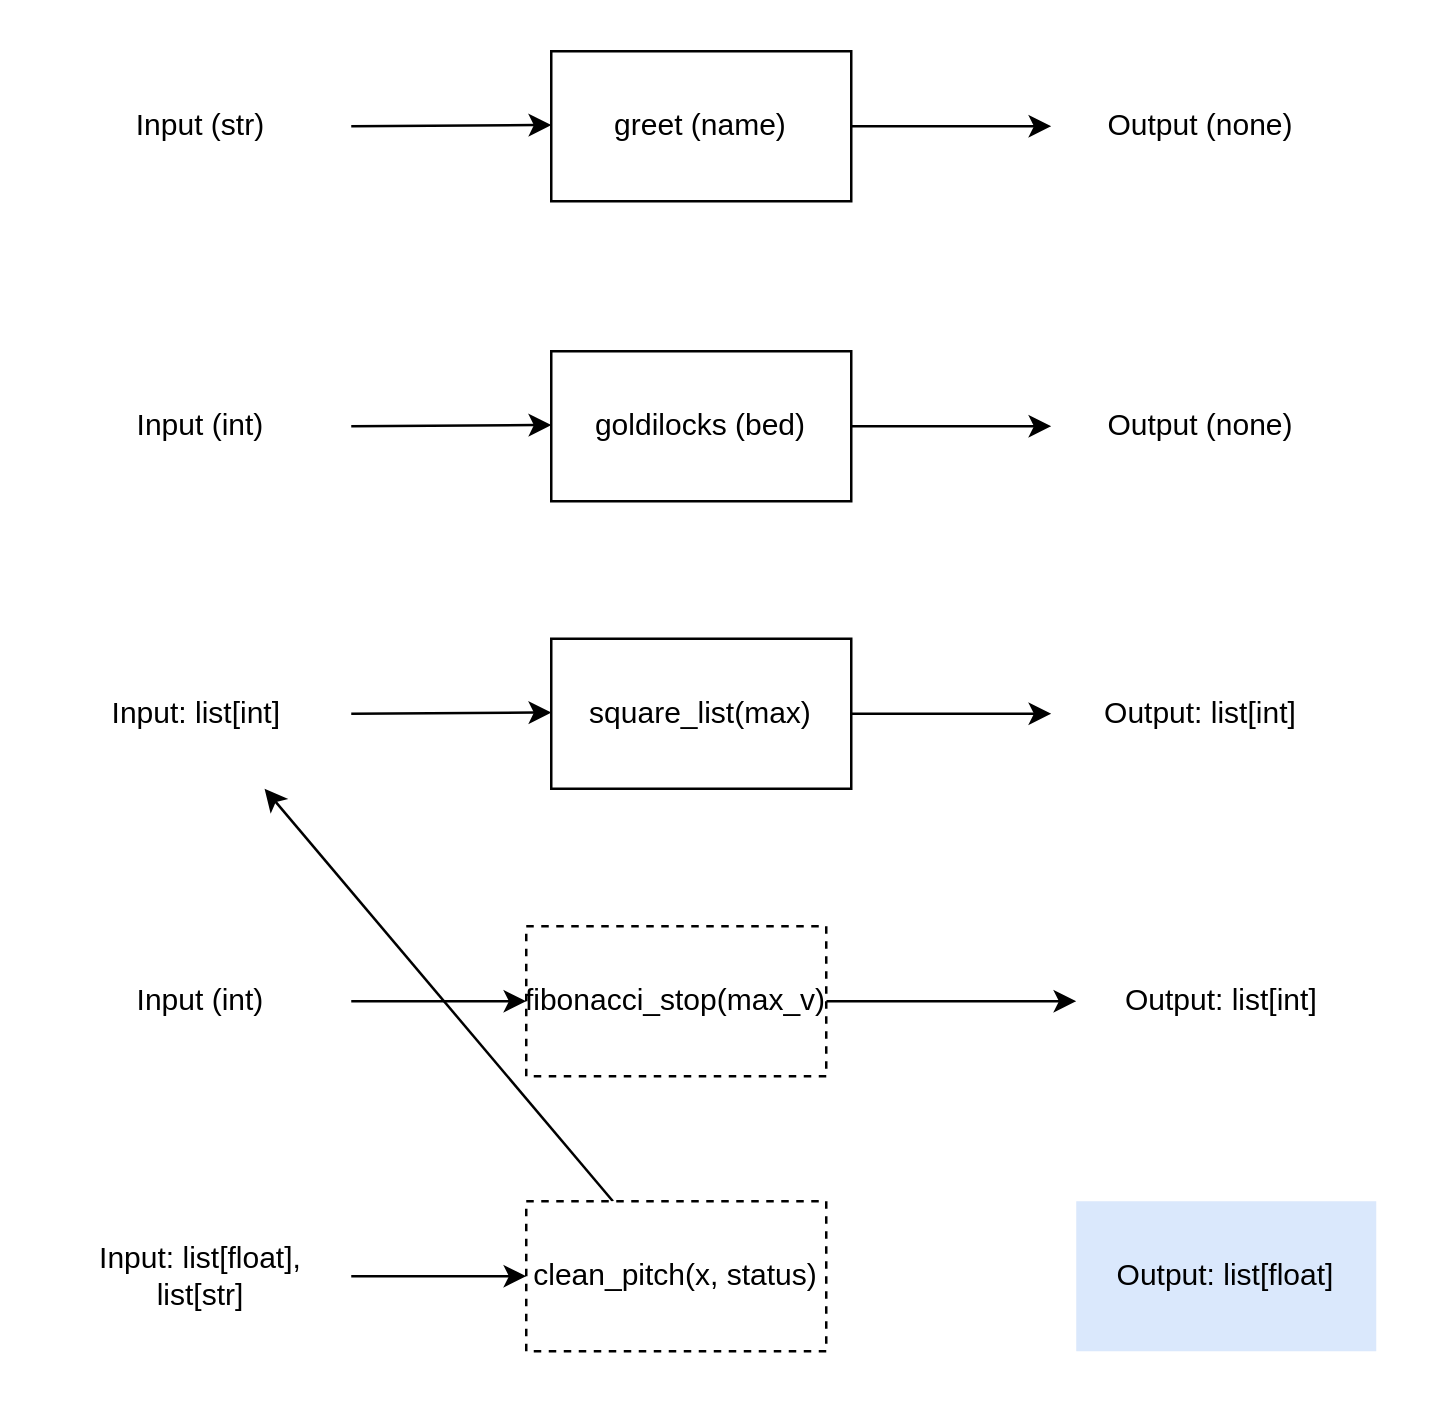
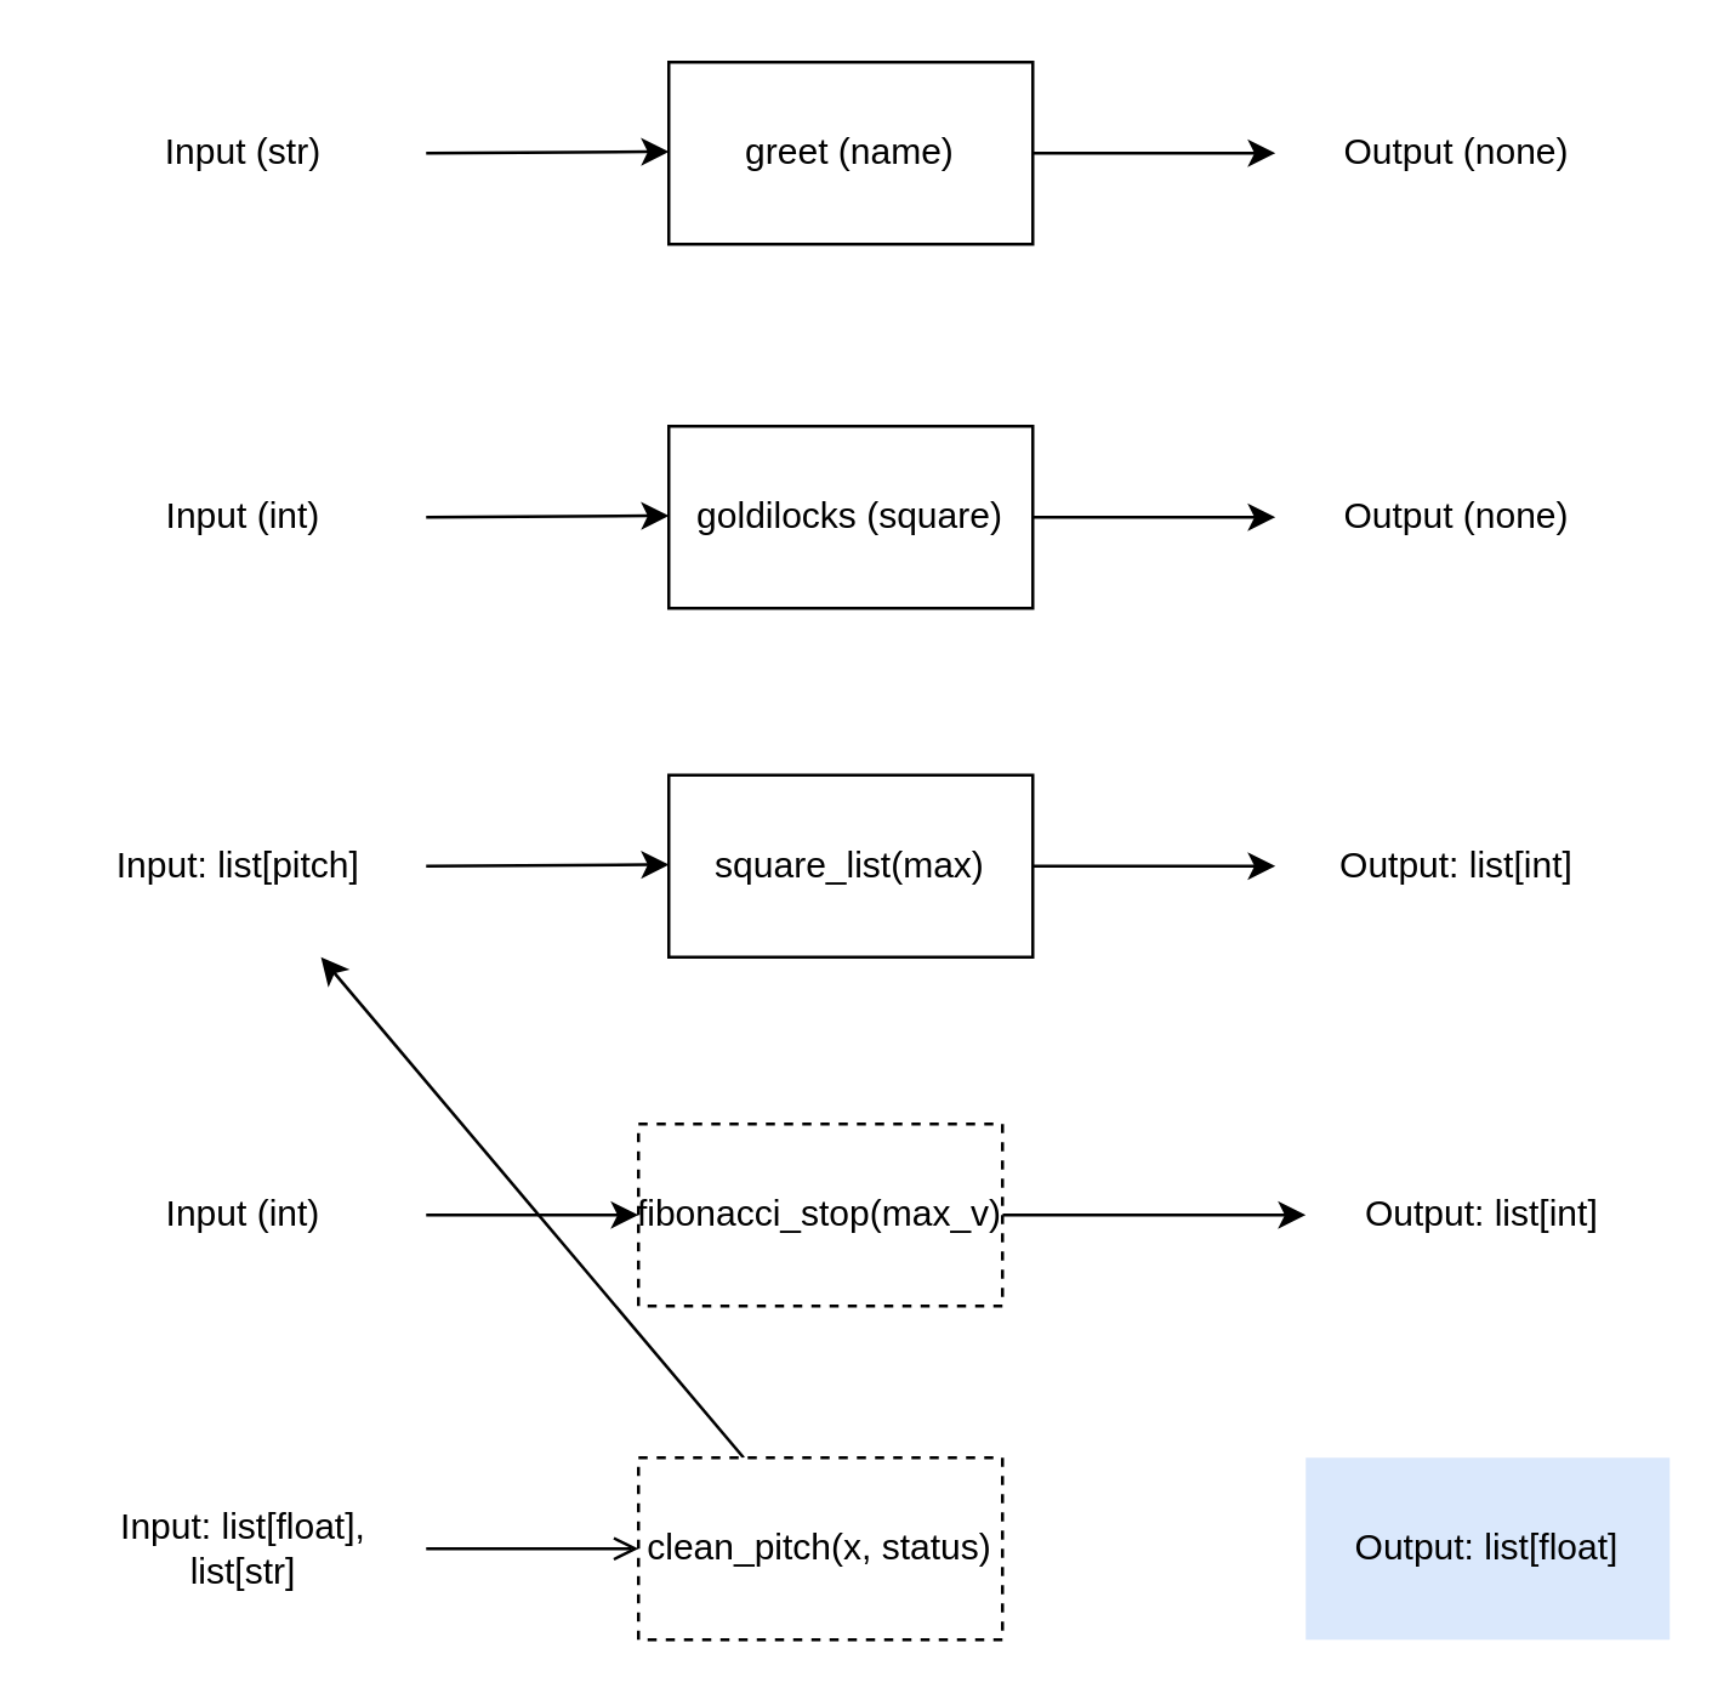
  <mxCell id="0" />
  <mxCell id="1" parent="0" />
  <mxCell id="2" value="" style="edgeStyle=none;html=1;" edge="1" parent="1" source="3" target="6"><mxGeometry relative="1" as="geometry" /></mxCell>
  <mxCell id="3" value="greet (name)" style="rounded=0;whiteSpace=wrap;html=1;" vertex="1" parent="1"><mxGeometry x="220" y="20" width="120" height="60" as="geometry" /></mxCell>
  <mxCell id="4" value="Input (str)" style="whiteSpace=wrap;html=1;rounded=0;strokeColor=none;" vertex="1" parent="1"><mxGeometry x="20" y="20" width="120" height="60" as="geometry" /></mxCell>
  <mxCell id="5" value="" style="edgeStyle=none;orthogonalLoop=1;jettySize=auto;html=1;exitX=1;exitY=0.5;exitDx=0;exitDy=0;" edge="1" parent="1" source="4"><mxGeometry width="100" relative="1" as="geometry"><mxPoint x="150" y="50" as="sourcePoint" /><mxPoint x="220" y="49.5" as="targetPoint" /><Array as="points" /></mxGeometry></mxCell>
  <mxCell id="6" value="Output (none)" style="whiteSpace=wrap;html=1;rounded=0;strokeColor=none;" vertex="1" parent="1"><mxGeometry x="420" y="20" width="120" height="60" as="geometry" /></mxCell>
  <mxCell id="7" value="" style="edgeStyle=none;html=1;" edge="1" parent="1" source="8" target="11"><mxGeometry relative="1" as="geometry" /></mxCell>
- <mxCell id="8" value="goldilocks (bed)" style="rounded=0;whiteSpace=wrap;html=1;" vertex="1" parent="1"><mxGeometry x="220" y="140" width="120" height="60" as="geometry" /></mxCell>
+ <mxCell id="8" value="goldilocks (square)" style="rounded=0;whiteSpace=wrap;html=1;" vertex="1" parent="1"><mxGeometry x="220" y="140" width="120" height="60" as="geometry" /></mxCell>
  <mxCell id="9" value="Input (int)" style="whiteSpace=wrap;html=1;rounded=0;strokeColor=none;" vertex="1" parent="1"><mxGeometry x="20" y="140" width="120" height="60" as="geometry" /></mxCell>
  <mxCell id="10" value="" style="edgeStyle=none;orthogonalLoop=1;jettySize=auto;html=1;exitX=1;exitY=0.5;exitDx=0;exitDy=0;" edge="1" parent="1" source="9"><mxGeometry width="100" relative="1" as="geometry"><mxPoint x="150" y="170" as="sourcePoint" /><mxPoint x="220" y="169.5" as="targetPoint" /><Array as="points" /></mxGeometry></mxCell>
  <mxCell id="11" value="Output (none)" style="whiteSpace=wrap;html=1;rounded=0;strokeColor=none;" vertex="1" parent="1"><mxGeometry x="420" y="140" width="120" height="60" as="geometry" /></mxCell>
  <mxCell id="12" value="" style="edgeStyle=none;html=1;" edge="1" parent="1" source="13" target="16"><mxGeometry relative="1" as="geometry" /></mxCell>
  <mxCell id="13" value="fibonacci_stop(max_v)" style="rounded=0;whiteSpace=wrap;html=1;dashed=1;" vertex="1" parent="1"><mxGeometry x="210" y="370" width="120" height="60" as="geometry" /></mxCell>
  <mxCell id="14" value="Input (int)" style="whiteSpace=wrap;html=1;rounded=0;strokeColor=none;" vertex="1" parent="1"><mxGeometry x="20" y="370" width="120" height="60" as="geometry" /></mxCell>
  <mxCell id="15" value="" style="edgeStyle=none;orthogonalLoop=1;jettySize=auto;html=1;exitX=1;exitY=0.5;exitDx=0;exitDy=0;entryX=0;entryY=0.5;entryDx=0;entryDy=0;" edge="1" parent="1" source="14" target="13"><mxGeometry width="100" relative="1" as="geometry"><mxPoint x="160" y="180" as="sourcePoint" /><mxPoint x="230" y="179.5" as="targetPoint" /><Array as="points"><mxPoint x="200" y="400" /></Array></mxGeometry></mxCell>
  <mxCell id="16" value="Output: list[&lt;span class=&quot;hljs-type&quot;&gt;int&lt;/span&gt;]&amp;nbsp;" style="whiteSpace=wrap;html=1;rounded=0;strokeColor=none;" vertex="1" parent="1"><mxGeometry x="430" y="370" width="120" height="60" as="geometry" /></mxCell>
  <mxCell id="17" value="" style="edgeStyle=none;html=1;" edge="1" source="18" target="21" parent="1"><mxGeometry relative="1" as="geometry" /></mxCell>
  <mxCell id="18" value="square_list(max)" style="rounded=0;whiteSpace=wrap;html=1;" vertex="1" parent="1"><mxGeometry x="220" y="255" width="120" height="60" as="geometry" /></mxCell>
- <mxCell id="19" value="&lt;span class=&quot;hljs-keyword&quot;&gt;Input&lt;/span&gt;: list[&lt;span class=&quot;hljs-type&quot;&gt;int&lt;/span&gt;]&amp;nbsp;" style="whiteSpace=wrap;html=1;rounded=0;strokeColor=none;" vertex="1" parent="1"><mxGeometry x="20" y="255" width="120" height="60" as="geometry" /></mxCell>
+ <mxCell id="19" value="&lt;span class=&quot;hljs-keyword&quot;&gt;Input&lt;/span&gt;: list[&lt;span class=&quot;hljs-type&quot;&gt;pitch&lt;/span&gt;]&amp;nbsp;" style="whiteSpace=wrap;html=1;rounded=0;strokeColor=none;" vertex="1" parent="1"><mxGeometry x="20" y="255" width="120" height="60" as="geometry" /></mxCell>
  <mxCell id="20" value="" style="edgeStyle=none;orthogonalLoop=1;jettySize=auto;html=1;exitX=1;exitY=0.5;exitDx=0;exitDy=0;" edge="1" source="19" parent="1"><mxGeometry width="100" relative="1" as="geometry"><mxPoint x="150" y="285" as="sourcePoint" /><mxPoint x="220" y="284.5" as="targetPoint" /><Array as="points" /></mxGeometry></mxCell>
  <mxCell id="21" value="Output: list[&lt;span class=&quot;hljs-type&quot;&gt;int&lt;/span&gt;]" style="whiteSpace=wrap;html=1;rounded=0;strokeColor=none;" vertex="1" parent="1"><mxGeometry x="420" y="255" width="120" height="60" as="geometry" /></mxCell>
  <mxCell id="22" value="" style="edgeStyle=none;html=1;" edge="1" source="23" target="19" parent="1"><mxGeometry relative="1" as="geometry" /></mxCell>
  <mxCell id="23" value="clean_pitch(x, status)" style="rounded=0;whiteSpace=wrap;html=1;dashed=1;" vertex="1" parent="1"><mxGeometry x="210" y="480" width="120" height="60" as="geometry" /></mxCell>
  <mxCell id="24" value="&lt;span class=&quot;hljs-keyword&quot;&gt;Input&lt;/span&gt;: list[&lt;span class=&quot;hljs-type&quot;&gt;float&lt;/span&gt;], list[&lt;span class=&quot;hljs-type&quot;&gt;str&lt;/span&gt;]" style="whiteSpace=wrap;html=1;rounded=0;strokeColor=none;" vertex="1" parent="1"><mxGeometry x="20" y="480" width="120" height="60" as="geometry" /></mxCell>
- <mxCell id="25" value="" style="edgeStyle=none;orthogonalLoop=1;jettySize=auto;html=1;exitX=1;exitY=0.5;exitDx=0;exitDy=0;entryX=0;entryY=0.5;entryDx=0;entryDy=0;" edge="1" source="24" target="23" parent="1"><mxGeometry width="100" relative="1" as="geometry"><mxPoint x="160" y="290" as="sourcePoint" /><mxPoint x="230" y="289.5" as="targetPoint" /><Array as="points"><mxPoint x="200" y="510" /></Array></mxGeometry></mxCell>
+ <mxCell id="25" value="" style="edgeStyle=none;orthogonalLoop=1;jettySize=auto;html=1;exitX=1;exitY=0.5;exitDx=0;exitDy=0;entryX=0;entryY=0.5;entryDx=0;entryDy=0;endArrow=open;" edge="1" source="24" target="23" parent="1"><mxGeometry width="100" relative="1" as="geometry"><mxPoint x="160" y="290" as="sourcePoint" /><mxPoint x="230" y="289.5" as="targetPoint" /><Array as="points"><mxPoint x="200" y="510" /></Array></mxGeometry></mxCell>
  <mxCell id="26" value="Output: list[&lt;span class=&quot;hljs-type&quot;&gt;float&lt;/span&gt;]" style="whiteSpace=wrap;html=1;rounded=0;strokeColor=none;fillColor=#dae8fc;" vertex="1" parent="1"><mxGeometry x="430" y="480" width="120" height="60" as="geometry" /></mxCell>
